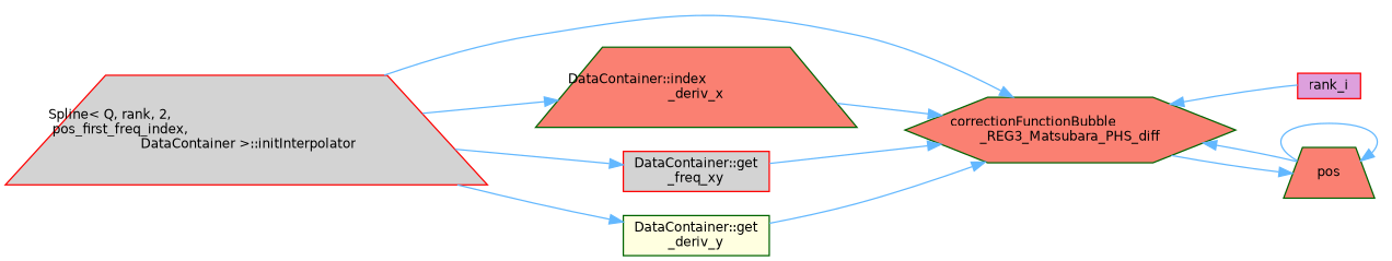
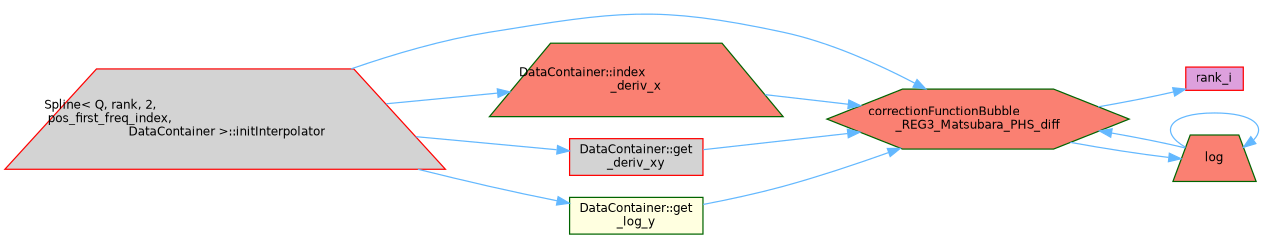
  digraph {
    rankdir=LR
    node [color=darkgreen fillcolor=salmon fontname=Helvetica fontsize=10 shape=trapezium style=filled]
    edge [color=steelblue1 fontname=Helvetica fontsize=10 labelfontname=Helvetica labelfontsize=10 style=solid]
    n1 [color=red fillcolor=lightgrey fontcolor=black height=0.2 label="Spline\< Q, rank, 2,\l pos_first_freq_index,\l DataContainer \>::initInterpolator" width=0.4]
    n2 [height=0.2 label="correctionFunctionBubble\l_REG3_Matsubara_PHS_diff" shape=hexagon width=0.4]
    n3 [height=0.2 label="DataContainer::index\l_deriv_x" width=0.4]
-   n4 [color=red fillcolor=lightgrey height=0.2 label="DataContainer::get\l_freq_xy" shape=box width=0.4]
-   n5 [fillcolor=lightyellow height=0.2 label="DataContainer::get\l_deriv_y" shape=box width=0.4]
+   n4 [color=red fillcolor=lightgrey height=0.2 label="DataContainer::get\l_deriv_xy" shape=box width=0.4]
+   n5 [fillcolor=lightyellow height=0.2 label="DataContainer::get\l_log_y" shape=box width=0.4]
    n6 [color=red fillcolor=plum height=0.2 label=rank_i shape=box width=0.4]
-   n7 [height=0.2 label=pos width=0.4]
+   n7 [height=0.2 label=log width=0.4]
    n1 -> n2
    n1 -> n3
    n1 -> n4
    n1 -> n5
-   n6 -> n2
+   n2 -> n6
    n2 -> n7
    n3 -> n2
    n4 -> n2
    n5 -> n2
    n7 -> n2
    n7 -> n7
  }
